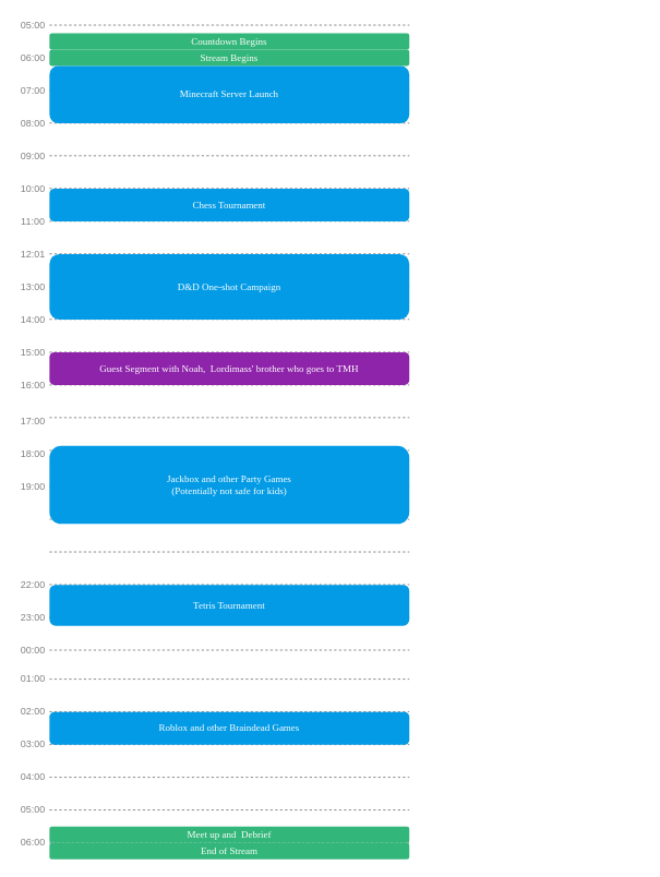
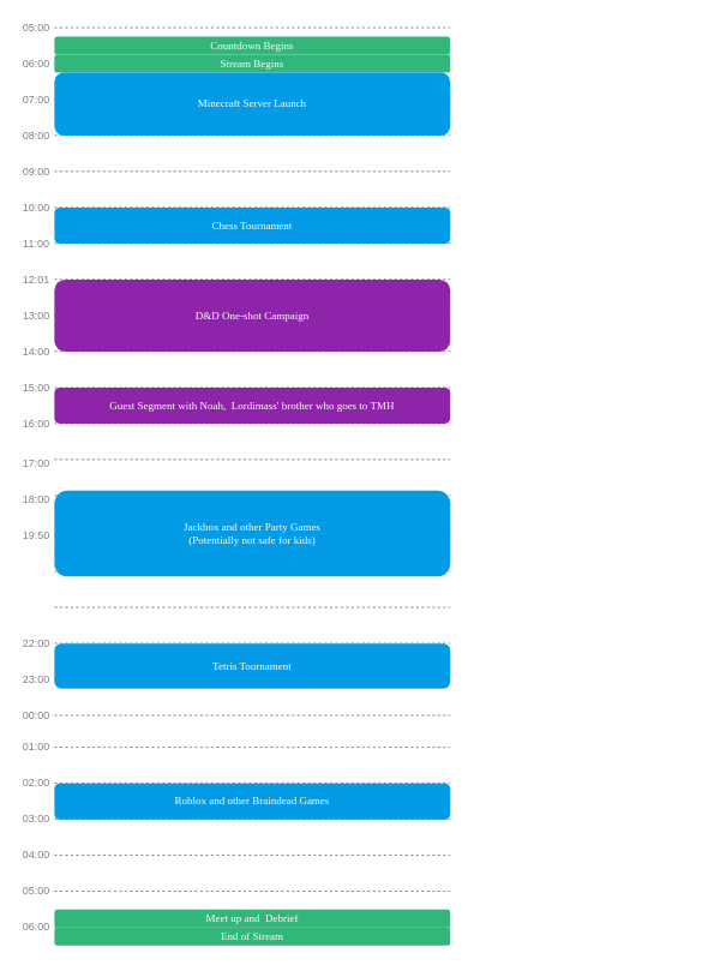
  <mxCell id="0" />
  <mxCell id="1" parent="0" />
  <mxCell id="2" value="" style="group" connectable="0" vertex="1" parent="1"><mxGeometry x="60" y="30" width="725" height="1020" as="geometry" /></mxCell>
  <mxCell id="3" value="" style="endArrow=none;dashed=1;html=1;rounded=0;exitX=1;exitY=0.5;exitDx=0;exitDy=0;strokeWidth=1;fillColor=#f5f5f5;strokeColor=#666666;" edge="1" parent="2"><mxGeometry width="50" height="50" relative="1" as="geometry"><mxPoint y="839.58" as="sourcePoint" /><mxPoint x="440" y="839.58" as="targetPoint" /></mxGeometry></mxCell>
  <mxCell id="4" value="" style="endArrow=none;dashed=1;html=1;rounded=0;exitX=1;exitY=0.5;exitDx=0;exitDy=0;strokeWidth=1;fillColor=#f5f5f5;strokeColor=#666666;" edge="1" parent="2" source="40"><mxGeometry width="50" height="50" relative="1" as="geometry"><mxPoint x="18.333" as="sourcePoint" /><mxPoint x="440" as="targetPoint" /></mxGeometry></mxCell>
  <mxCell id="5" value="" style="endArrow=none;dashed=1;html=1;rounded=0;exitX=1;exitY=0.5;exitDx=0;exitDy=0;strokeWidth=1;fillColor=#f5f5f5;strokeColor=#666666;" edge="1" parent="2"><mxGeometry width="50" height="50" relative="1" as="geometry"><mxPoint y="79.76" as="sourcePoint" /><mxPoint x="440" y="79.76" as="targetPoint" /></mxGeometry></mxCell>
  <mxCell id="6" value="" style="endArrow=none;dashed=1;html=1;rounded=0;exitX=1;exitY=0.5;exitDx=0;exitDy=0;strokeWidth=1;fillColor=#f5f5f5;strokeColor=#666666;" edge="1" parent="2"><mxGeometry width="50" height="50" relative="1" as="geometry"><mxPoint y="119.76" as="sourcePoint" /><mxPoint x="440" y="119.76" as="targetPoint" /></mxGeometry></mxCell>
  <mxCell id="7" value="" style="endArrow=none;dashed=1;html=1;rounded=0;exitX=1;exitY=0.5;exitDx=0;exitDy=0;strokeWidth=1;fillColor=#f5f5f5;strokeColor=#666666;" edge="1" parent="2"><mxGeometry width="50" height="50" relative="1" as="geometry"><mxPoint y="159.76" as="sourcePoint" /><mxPoint x="440" y="159.76" as="targetPoint" /></mxGeometry></mxCell>
  <mxCell id="8" value="" style="endArrow=none;dashed=1;html=1;rounded=0;exitX=1;exitY=0.5;exitDx=0;exitDy=0;strokeWidth=1;fillColor=#f5f5f5;strokeColor=#666666;" edge="1" parent="2"><mxGeometry width="50" height="50" relative="1" as="geometry"><mxPoint y="199.76" as="sourcePoint" /><mxPoint x="440" y="199.76" as="targetPoint" /></mxGeometry></mxCell>
  <mxCell id="9" value="" style="endArrow=none;dashed=1;html=1;rounded=0;exitX=1;exitY=0.5;exitDx=0;exitDy=0;strokeWidth=1;fillColor=#f5f5f5;strokeColor=#666666;" edge="1" parent="2"><mxGeometry width="50" height="50" relative="1" as="geometry"><mxPoint y="239.76" as="sourcePoint" /><mxPoint x="440" y="239.76" as="targetPoint" /></mxGeometry></mxCell>
  <mxCell id="10" value="" style="endArrow=none;dashed=1;html=1;rounded=0;exitX=1;exitY=0.5;exitDx=0;exitDy=0;strokeWidth=1;fillColor=#f5f5f5;strokeColor=#666666;" edge="1" parent="2"><mxGeometry width="50" height="50" relative="1" as="geometry"><mxPoint y="279.76" as="sourcePoint" /><mxPoint x="440" y="279.76" as="targetPoint" /></mxGeometry></mxCell>
  <mxCell id="11" value="" style="endArrow=none;dashed=1;html=1;rounded=0;exitX=1;exitY=0.5;exitDx=0;exitDy=0;strokeWidth=1;fillColor=#f5f5f5;strokeColor=#666666;" edge="1" parent="2"><mxGeometry width="50" height="50" relative="1" as="geometry"><mxPoint y="319.76" as="sourcePoint" /><mxPoint x="440" y="319.76" as="targetPoint" /></mxGeometry></mxCell>
  <mxCell id="12" value="" style="endArrow=none;dashed=1;html=1;rounded=0;exitX=1;exitY=0.5;exitDx=0;exitDy=0;strokeWidth=1;fillColor=#f5f5f5;strokeColor=#666666;" edge="1" parent="2"><mxGeometry width="50" height="50" relative="1" as="geometry"><mxPoint y="359.76" as="sourcePoint" /><mxPoint x="440" y="359.76" as="targetPoint" /></mxGeometry></mxCell>
  <mxCell id="13" value="" style="endArrow=none;dashed=1;html=1;rounded=0;exitX=1;exitY=0.5;exitDx=0;exitDy=0;strokeWidth=1;fillColor=#f5f5f5;strokeColor=#666666;" edge="1" parent="2"><mxGeometry width="50" height="50" relative="1" as="geometry"><mxPoint y="400" as="sourcePoint" /><mxPoint x="440" y="400" as="targetPoint" /></mxGeometry></mxCell>
  <mxCell id="14" value="" style="endArrow=none;dashed=1;html=1;rounded=0;exitX=1;exitY=0.5;exitDx=0;exitDy=0;strokeWidth=1;fillColor=#f5f5f5;strokeColor=#666666;" edge="1" parent="2"><mxGeometry width="50" height="50" relative="1" as="geometry"><mxPoint y="440" as="sourcePoint" /><mxPoint x="440" y="440" as="targetPoint" /></mxGeometry></mxCell>
  <mxCell id="15" value="" style="endArrow=none;dashed=1;html=1;rounded=0;exitX=1;exitY=0.5;exitDx=0;exitDy=0;strokeWidth=1;fillColor=#f5f5f5;strokeColor=#666666;" edge="1" parent="2"><mxGeometry width="50" height="50" relative="1" as="geometry"><mxPoint y="480" as="sourcePoint" /><mxPoint x="440" y="480" as="targetPoint" /></mxGeometry></mxCell>
  <mxCell id="16" value="" style="endArrow=none;dashed=1;html=1;rounded=0;exitX=1;exitY=0.5;exitDx=0;exitDy=0;strokeWidth=1;fillColor=#f5f5f5;strokeColor=#666666;" edge="1" parent="2"><mxGeometry width="50" height="50" relative="1" as="geometry"><mxPoint y="520" as="sourcePoint" /><mxPoint x="440" y="520" as="targetPoint" /></mxGeometry></mxCell>
  <mxCell id="17" value="" style="endArrow=none;dashed=1;html=1;rounded=0;exitX=1;exitY=0.5;exitDx=0;exitDy=0;strokeWidth=1;fillColor=#f5f5f5;strokeColor=#666666;" edge="1" parent="2"><mxGeometry width="50" height="50" relative="1" as="geometry"><mxPoint y="564.26" as="sourcePoint" /><mxPoint x="440" y="564.26" as="targetPoint" /></mxGeometry></mxCell>
  <mxCell id="18" value="" style="endArrow=none;dashed=1;html=1;rounded=0;exitX=1;exitY=0.5;exitDx=0;exitDy=0;strokeWidth=1;fillColor=#f5f5f5;strokeColor=#666666;" edge="1" parent="2"><mxGeometry width="50" height="50" relative="1" as="geometry"><mxPoint y="604.26" as="sourcePoint" /><mxPoint x="440" y="604.26" as="targetPoint" /></mxGeometry></mxCell>
  <mxCell id="19" value="" style="endArrow=none;dashed=1;html=1;rounded=0;exitX=1;exitY=0.5;exitDx=0;exitDy=0;strokeWidth=1;fillColor=#f5f5f5;strokeColor=#666666;" edge="1" parent="2"><mxGeometry width="50" height="50" relative="1" as="geometry"><mxPoint y="644.26" as="sourcePoint" /><mxPoint x="440" y="644.26" as="targetPoint" /></mxGeometry></mxCell>
  <mxCell id="20" value="" style="endArrow=none;dashed=1;html=1;rounded=0;exitX=1;exitY=0.5;exitDx=0;exitDy=0;strokeWidth=1;fillColor=#f5f5f5;strokeColor=#666666;" edge="1" parent="2"><mxGeometry width="50" height="50" relative="1" as="geometry"><mxPoint y="684.26" as="sourcePoint" /><mxPoint x="440" y="684.26" as="targetPoint" /></mxGeometry></mxCell>
  <mxCell id="21" value="" style="endArrow=none;dashed=1;html=1;rounded=0;exitX=1;exitY=0.5;exitDx=0;exitDy=0;strokeWidth=1;fillColor=#f5f5f5;strokeColor=#666666;" edge="1" parent="2"><mxGeometry width="50" height="50" relative="1" as="geometry"><mxPoint y="724.26" as="sourcePoint" /><mxPoint x="440" y="724.26" as="targetPoint" /></mxGeometry></mxCell>
  <mxCell id="22" value="" style="endArrow=none;dashed=1;html=1;rounded=0;exitX=1;exitY=0.5;exitDx=0;exitDy=0;strokeWidth=1;fillColor=#f5f5f5;strokeColor=#666666;" edge="1" parent="2"><mxGeometry width="50" height="50" relative="1" as="geometry"><mxPoint y="764.26" as="sourcePoint" /><mxPoint x="440" y="764.26" as="targetPoint" /></mxGeometry></mxCell>
  <mxCell id="23" value="" style="endArrow=none;dashed=1;html=1;rounded=0;exitX=1;exitY=0.5;exitDx=0;exitDy=0;strokeWidth=1;fillColor=#f5f5f5;strokeColor=#666666;" edge="1" parent="2"><mxGeometry width="50" height="50" relative="1" as="geometry"><mxPoint y="799.76" as="sourcePoint" /><mxPoint x="440" y="799.76" as="targetPoint" /></mxGeometry></mxCell>
  <mxCell id="24" value="" style="endArrow=none;dashed=1;html=1;rounded=0;exitX=1;exitY=0.5;exitDx=0;exitDy=0;strokeWidth=1;fillColor=#f5f5f5;strokeColor=#666666;" edge="1" parent="2"><mxGeometry width="50" height="50" relative="1" as="geometry"><mxPoint y="959.76" as="sourcePoint" /><mxPoint x="440" y="959.76" as="targetPoint" /></mxGeometry></mxCell>
  <mxCell id="25" value="" style="endArrow=none;dashed=1;html=1;rounded=0;exitX=1;exitY=0.5;exitDx=0;exitDy=0;strokeWidth=1;fillColor=#f5f5f5;strokeColor=#666666;" edge="1" parent="2"><mxGeometry width="50" height="50" relative="1" as="geometry"><mxPoint y="879.76" as="sourcePoint" /><mxPoint x="440" y="879.76" as="targetPoint" /></mxGeometry></mxCell>
  <mxCell id="26" value="" style="endArrow=none;dashed=1;html=1;rounded=0;exitX=1;exitY=0.5;exitDx=0;exitDy=0;strokeWidth=1;fillColor=#f5f5f5;strokeColor=#666666;" edge="1" parent="2"><mxGeometry width="50" height="50" relative="1" as="geometry"><mxPoint y="919.76" as="sourcePoint" /><mxPoint x="440" y="919.76" as="targetPoint" /></mxGeometry></mxCell>
  <mxCell id="27" value="" style="endArrow=none;dashed=1;html=1;rounded=0;exitX=1;exitY=0.5;exitDx=0;exitDy=0;strokeWidth=1;fillColor=#f5f5f5;strokeColor=#666666;" edge="1" parent="2"><mxGeometry width="50" height="50" relative="1" as="geometry"><mxPoint y="1000" as="sourcePoint" /><mxPoint x="440" y="1000" as="targetPoint" /></mxGeometry></mxCell>
  <mxCell id="28" value="" style="endArrow=none;dashed=1;html=1;rounded=0;exitX=1;exitY=0.5;exitDx=0;exitDy=0;strokeWidth=1;fillColor=#f5f5f5;strokeColor=#666666;" edge="1" parent="2"><mxGeometry width="50" height="50" relative="1" as="geometry"><mxPoint y="39.76" as="sourcePoint" /><mxPoint x="440" y="39.76" as="targetPoint" /></mxGeometry></mxCell>
  <mxCell id="29" value="Countdown Begins" style="rounded=1;whiteSpace=wrap;html=1;fillColor=#33b679;strokeColor=none;fontFamily=Omnes Pro;fontSource=https%3A%2F%2Feng.fontke.com%2Ffont%2F16642106%2Fdownload%2Flogin;fontColor=#FFFFFF;" vertex="1" parent="2"><mxGeometry y="10" width="440" height="20" as="geometry" /></mxCell>
  <mxCell id="30" value="Stream Begins" style="rounded=1;whiteSpace=wrap;html=1;fillColor=#33b679;strokeColor=none;fontFamily=Omnes Pro;fontSource=https%3A%2F%2Feng.fontke.com%2Ffont%2F16642106%2Fdownload%2Flogin;fontColor=#FFFFFF;" vertex="1" parent="2"><mxGeometry y="30" width="440" height="20" as="geometry" /></mxCell>
  <mxCell id="31" value="Meet up and&amp;nbsp; Debrief" style="rounded=1;whiteSpace=wrap;html=1;fillColor=#33b679;strokeColor=none;fontFamily=Omnes Pro;fontSource=https%3A%2F%2Feng.fontke.com%2Ffont%2F16642106%2Fdownload%2Flogin;fontColor=#FFFFFF;" vertex="1" parent="2"><mxGeometry y="980" width="440" height="20" as="geometry" /></mxCell>
  <mxCell id="32" value="Minecraft Server Launch" style="rounded=1;whiteSpace=wrap;html=1;fillColor=#039BE5;strokeColor=none;fontFamily=Omnes Pro;fontSource=https%3A%2F%2Feng.fontke.com%2Ffont%2F16642106%2Fdownload%2Flogin;fontColor=#FFFFFF;" vertex="1" parent="2"><mxGeometry y="50" width="440" height="70" as="geometry" /></mxCell>
- <mxCell id="33" value="D&amp;amp;D One-shot Campaign" style="rounded=1;whiteSpace=wrap;html=1;fillColor=#039BE5;strokeColor=none;fontFamily=Omnes Pro;fontSource=https%3A%2F%2Feng.fontke.com%2Ffont%2F16642106%2Fdownload%2Flogin;fontColor=#FFFFFF;" vertex="1" parent="2"><mxGeometry y="280" width="440" height="80" as="geometry" /></mxCell>
+ <mxCell id="33" value="D&amp;amp;D One-shot Campaign" style="rounded=1;whiteSpace=wrap;html=1;fillColor=#8e24aa;strokeColor=none;fontFamily=Omnes Pro;fontSource=https%3A%2F%2Feng.fontke.com%2Ffont%2F16642106%2Fdownload%2Flogin;fontColor=#FFFFFF;" vertex="1" parent="2"><mxGeometry y="280" width="440" height="80" as="geometry" /></mxCell>
  <mxCell id="34" value="Guest Segment with Noah,&amp;nbsp; Lordimass' brother who goes to TMH" style="rounded=1;whiteSpace=wrap;html=1;fillColor=#8E24AA;strokeColor=none;fontFamily=Omnes Pro;fontSource=https%3A%2F%2Feng.fontke.com%2Ffont%2F16642106%2Fdownload%2Flogin;fontColor=#FFFFFF;" vertex="1" parent="2"><mxGeometry y="400" width="440" height="40" as="geometry" /></mxCell>
  <mxCell id="35" value="Chess Tournament" style="rounded=1;whiteSpace=wrap;html=1;fillColor=#039BE5;strokeColor=none;fontFamily=Omnes Pro;fontSource=https%3A%2F%2Feng.fontke.com%2Ffont%2F16642106%2Fdownload%2Flogin;fontColor=#FFFFFF;" vertex="1" parent="2"><mxGeometry y="200" width="440" height="40" as="geometry" /></mxCell>
  <mxCell id="36" value="Jackbox and other Party Games&lt;br&gt;(Potentially not safe for kids)" style="rounded=1;whiteSpace=wrap;html=1;fillColor=#039BE5;strokeColor=none;fontFamily=Omnes Pro;fontSource=https%3A%2F%2Feng.fontke.com%2Ffont%2F16642106%2Fdownload%2Flogin;fontColor=#FFFFFF;" vertex="1" parent="2"><mxGeometry y="514.5" width="440" height="95.5" as="geometry" /></mxCell>
  <mxCell id="37" value="Tetris Tournament" style="rounded=1;whiteSpace=wrap;html=1;fillColor=#039BE5;strokeColor=none;fontFamily=Omnes Pro;fontSource=https%3A%2F%2Feng.fontke.com%2Ffont%2F16642106%2Fdownload%2Flogin;fontColor=#FFFFFF;" vertex="1" parent="2"><mxGeometry y="684.5" width="440" height="50" as="geometry" /></mxCell>
  <mxCell id="38" value="Roblox and other Braindead Games" style="rounded=1;whiteSpace=wrap;html=1;fillColor=#039BE5;strokeColor=none;fontFamily=Omnes Pro;fontSource=https%3A%2F%2Feng.fontke.com%2Ffont%2F16642106%2Fdownload%2Flogin;fontColor=#FFFFFF;" vertex="1" parent="2"><mxGeometry y="840" width="440" height="40" as="geometry" /></mxCell>
  <mxCell id="39" value="End of Stream" style="rounded=1;whiteSpace=wrap;html=1;fillColor=#33b679;strokeColor=none;fontFamily=Omnes Pro;fontSource=https%3A%2F%2Feng.fontke.com%2Ffont%2F16642106%2Fdownload%2Flogin;fontColor=#FFFFFF;" vertex="1" parent="2"><mxGeometry y="1000" width="440" height="20" as="geometry" /></mxCell>
  <mxCell id="40" value="05:00" style="text;html=1;align=center;verticalAlign=middle;whiteSpace=wrap;rounded=0;fontColor=#808080;" vertex="1" parent="1"><mxGeometry x="20" y="20" width="40" height="20" as="geometry" /></mxCell>
  <mxCell id="41" value="06:00" style="text;html=1;align=center;verticalAlign=middle;whiteSpace=wrap;rounded=0;fontColor=#808080;" vertex="1" parent="1"><mxGeometry x="20" y="60" width="40" height="20" as="geometry" /></mxCell>
  <mxCell id="42" value="07:00" style="text;html=1;align=center;verticalAlign=middle;whiteSpace=wrap;rounded=0;fontColor=#808080;" vertex="1" parent="1"><mxGeometry x="20" y="100" width="40" height="20" as="geometry" /></mxCell>
  <mxCell id="43" value="08:00" style="text;html=1;align=center;verticalAlign=middle;whiteSpace=wrap;rounded=0;fontColor=#808080;" vertex="1" parent="1"><mxGeometry x="20" y="140" width="40" height="20" as="geometry" /></mxCell>
  <mxCell id="44" value="09:00" style="text;html=1;align=center;verticalAlign=middle;whiteSpace=wrap;rounded=0;fontColor=#808080;" vertex="1" parent="1"><mxGeometry x="20" y="180" width="40" height="20" as="geometry" /></mxCell>
  <mxCell id="45" value="10:00" style="text;html=1;align=center;verticalAlign=middle;whiteSpace=wrap;rounded=0;fontColor=#808080;" vertex="1" parent="1"><mxGeometry x="20" y="220" width="40" height="20" as="geometry" /></mxCell>
  <mxCell id="46" value="11:00" style="text;html=1;align=center;verticalAlign=middle;whiteSpace=wrap;rounded=0;fontColor=#808080;" vertex="1" parent="1"><mxGeometry x="20" y="260" width="40" height="20" as="geometry" /></mxCell>
  <mxCell id="47" value="12:01" style="text;html=1;align=center;verticalAlign=middle;whiteSpace=wrap;rounded=0;fontColor=#808080;" vertex="1" parent="1"><mxGeometry x="20" y="300" width="40" height="20" as="geometry" /></mxCell>
  <mxCell id="48" value="13:00" style="text;html=1;align=center;verticalAlign=middle;whiteSpace=wrap;rounded=0;fontColor=#808080;" vertex="1" parent="1"><mxGeometry x="20" y="340" width="40" height="20" as="geometry" /></mxCell>
  <mxCell id="49" value="14:00" style="text;html=1;align=center;verticalAlign=middle;whiteSpace=wrap;rounded=0;fontColor=#808080;" vertex="1" parent="1"><mxGeometry x="20" y="380" width="40" height="20" as="geometry" /></mxCell>
  <mxCell id="50" value="15:00" style="text;html=1;align=center;verticalAlign=middle;whiteSpace=wrap;rounded=0;fontColor=#808080;" vertex="1" parent="1"><mxGeometry x="20" y="420" width="40" height="20" as="geometry" /></mxCell>
  <mxCell id="51" value="16:00" style="text;html=1;align=center;verticalAlign=middle;whiteSpace=wrap;rounded=0;fontColor=#808080;" vertex="1" parent="1"><mxGeometry x="20" y="460" width="40" height="20" as="geometry" /></mxCell>
  <mxCell id="52" value="17:00" style="text;html=1;align=center;verticalAlign=middle;whiteSpace=wrap;rounded=0;fontColor=#808080;" vertex="1" parent="1"><mxGeometry x="20" y="504.5" width="40" height="20" as="geometry" /></mxCell>
  <mxCell id="53" value="18:00" style="text;html=1;align=center;verticalAlign=middle;whiteSpace=wrap;rounded=0;fontColor=#808080;" vertex="1" parent="1"><mxGeometry x="20" y="544.5" width="40" height="20" as="geometry" /></mxCell>
- <mxCell id="54" value="19:00" style="text;html=1;align=center;verticalAlign=middle;whiteSpace=wrap;rounded=0;fontColor=#808080;" vertex="1" parent="1"><mxGeometry x="20" y="584.5" width="40" height="20" as="geometry" /></mxCell>
+ <mxCell id="54" value="19:50" style="text;html=1;align=center;verticalAlign=middle;whiteSpace=wrap;rounded=0;fontColor=#808080;" vertex="1" parent="1"><mxGeometry x="20" y="584.5" width="40" height="20" as="geometry" /></mxCell>
  <mxCell id="55" value="22:00" style="text;html=1;align=center;verticalAlign=middle;whiteSpace=wrap;rounded=0;fontColor=#808080;" vertex="1" parent="1"><mxGeometry x="20" y="704.5" width="40" height="20" as="geometry" /></mxCell>
  <mxCell id="56" value="23:00" style="text;html=1;align=center;verticalAlign=middle;whiteSpace=wrap;rounded=0;fontColor=#808080;" vertex="1" parent="1"><mxGeometry x="20" y="744.5" width="40" height="20" as="geometry" /></mxCell>
  <mxCell id="57" value="00:00" style="text;html=1;align=center;verticalAlign=middle;whiteSpace=wrap;rounded=0;fontColor=#808080;" vertex="1" parent="1"><mxGeometry x="20" y="784.5" width="40" height="20" as="geometry" /></mxCell>
  <mxCell id="58" value="01:00" style="text;html=1;align=center;verticalAlign=middle;whiteSpace=wrap;rounded=0;fontColor=#808080;" vertex="1" parent="1"><mxGeometry x="20" y="820" width="40" height="20" as="geometry" /></mxCell>
  <mxCell id="59" value="02:00" style="text;html=1;align=center;verticalAlign=middle;whiteSpace=wrap;rounded=0;fontColor=#808080;" vertex="1" parent="1"><mxGeometry x="20" y="860" width="40" height="20" as="geometry" /></mxCell>
  <mxCell id="60" value="03:00" style="text;html=1;align=center;verticalAlign=middle;whiteSpace=wrap;rounded=0;fontColor=#808080;" vertex="1" parent="1"><mxGeometry x="20" y="900" width="40" height="20" as="geometry" /></mxCell>
  <mxCell id="61" value="04:00" style="text;html=1;align=center;verticalAlign=middle;whiteSpace=wrap;rounded=0;fontColor=#808080;" vertex="1" parent="1"><mxGeometry x="20" y="940" width="40" height="20" as="geometry" /></mxCell>
  <mxCell id="62" value="05:00" style="text;html=1;align=center;verticalAlign=middle;whiteSpace=wrap;rounded=0;fontColor=#808080;" vertex="1" parent="1"><mxGeometry x="20" y="980" width="40" height="20" as="geometry" /></mxCell>
  <mxCell id="63" value="06:00" style="text;html=1;align=center;verticalAlign=middle;whiteSpace=wrap;rounded=0;fontColor=#808080;" vertex="1" parent="1"><mxGeometry x="20" y="1020" width="40" height="20" as="geometry" /></mxCell>
